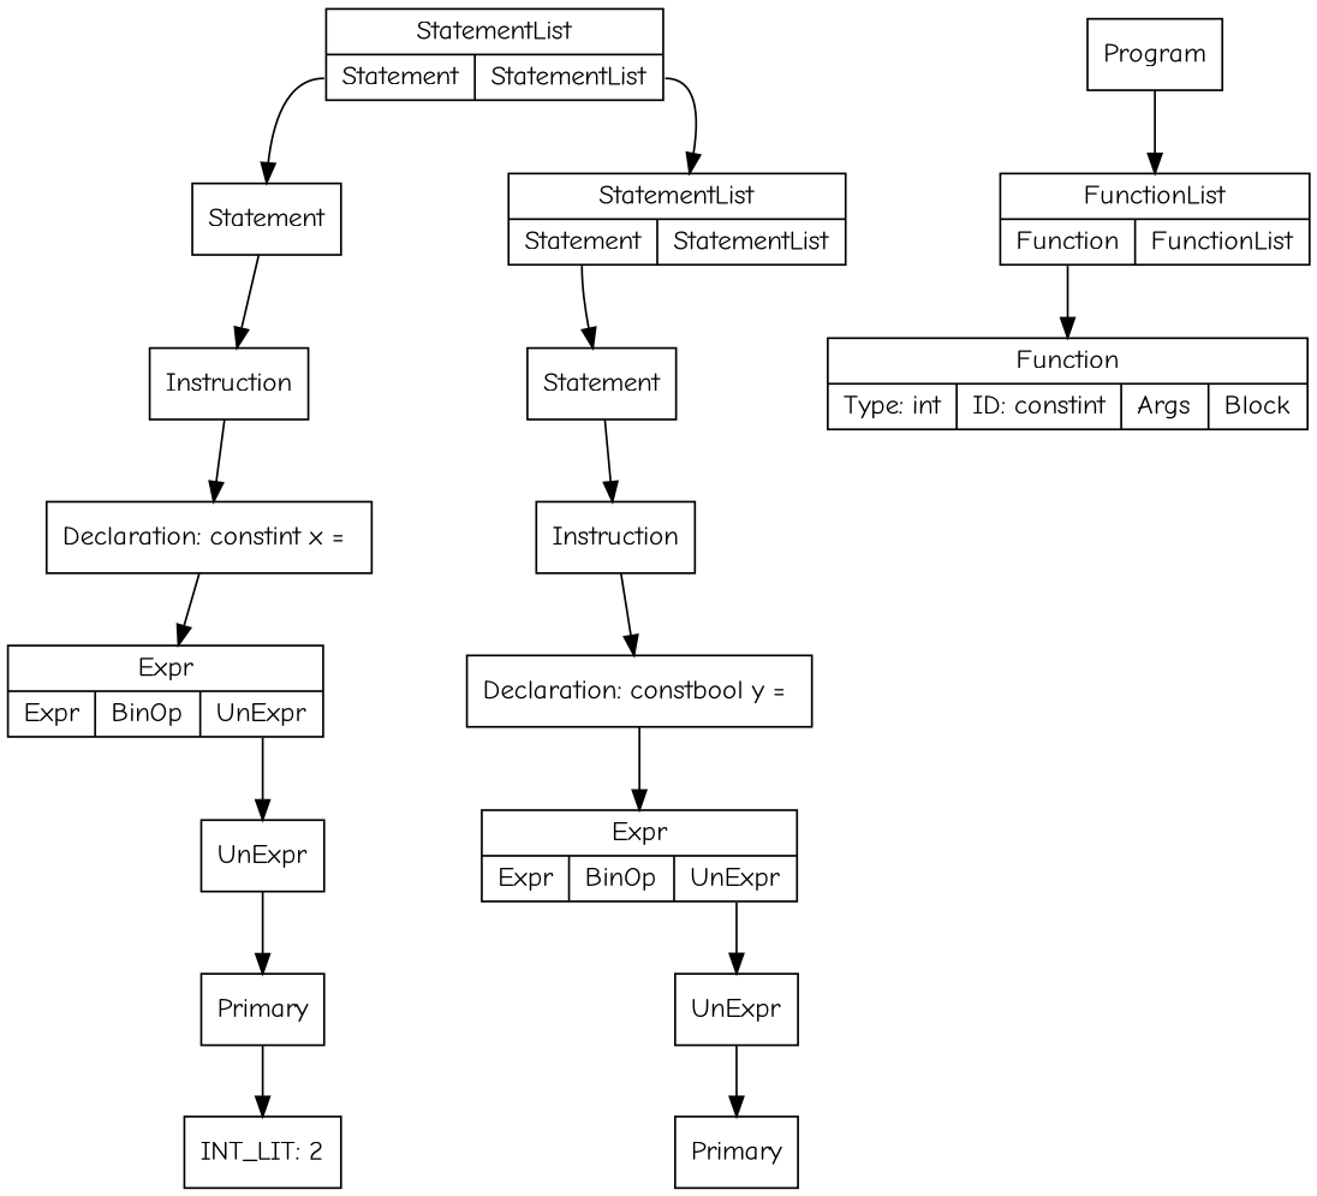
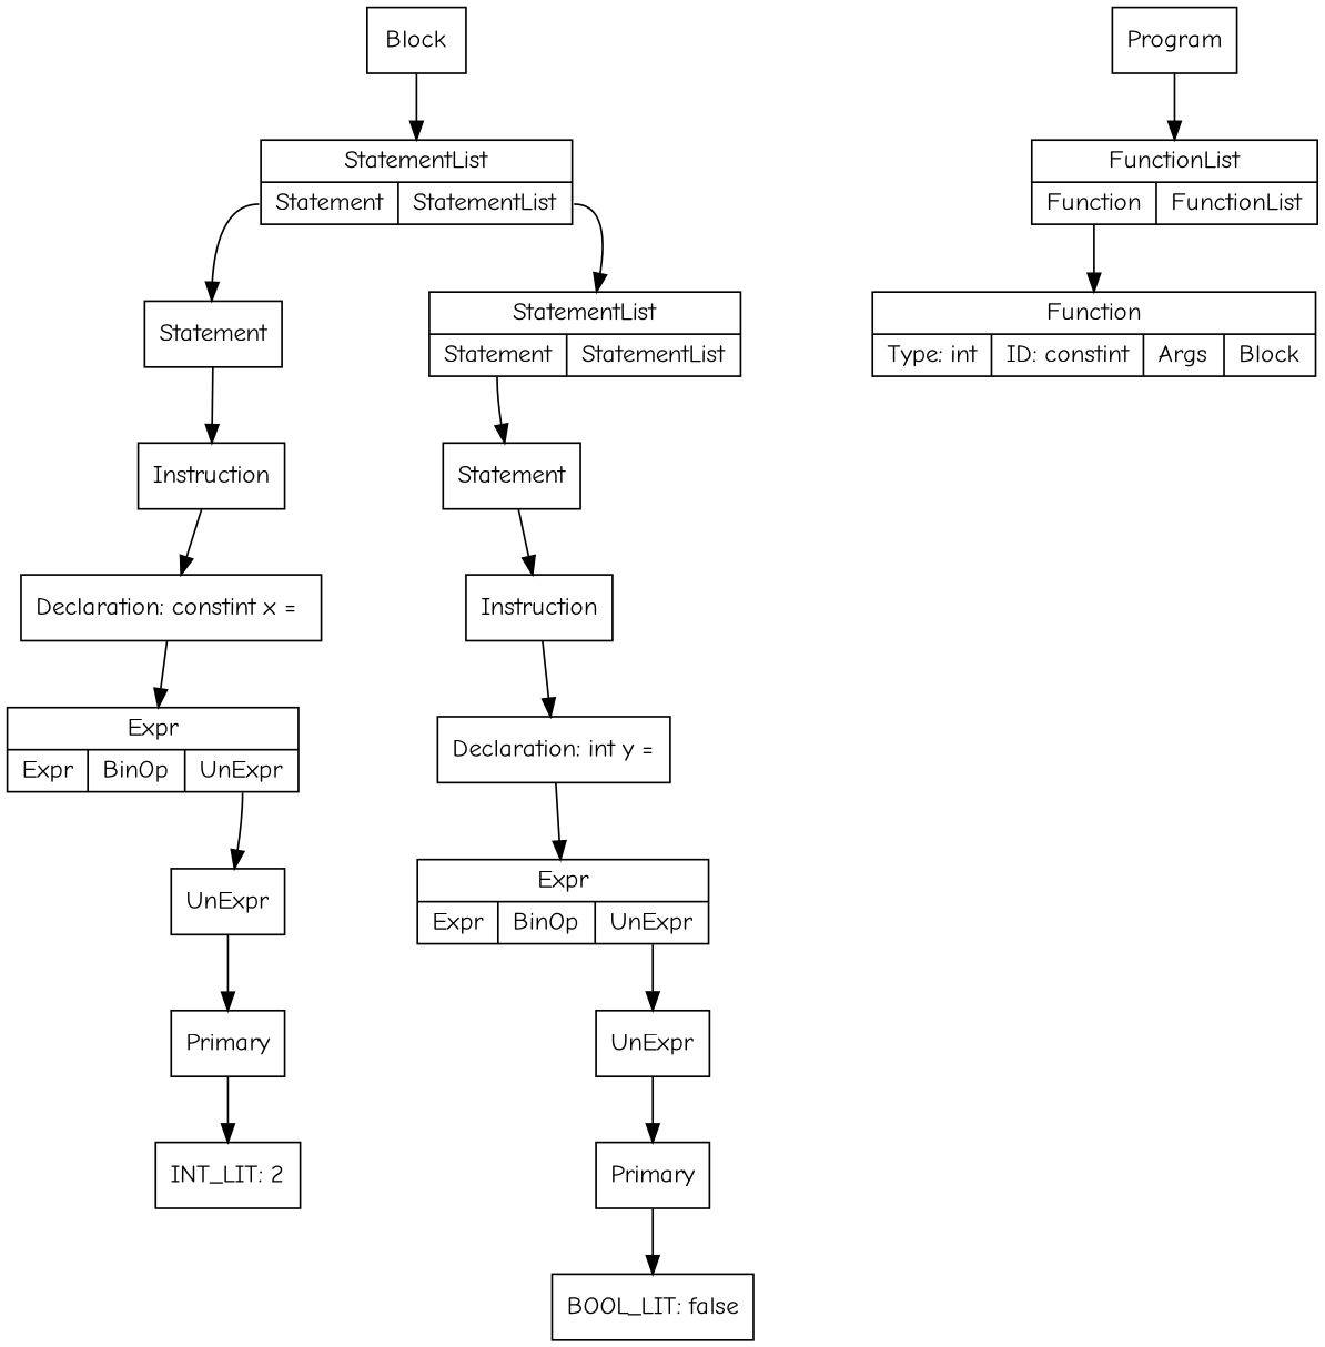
  digraph {
    fontname="Comic Neue"
    nodesep=1
    node [fontname="Comic Neue" shape=box]
    edge [fontname="Comic Neue"]
    n1 [label=Primary]
    n2 [label="INT_LIT: 2"]
    n3 [label=UnExpr]
    n4 [label="{Expr | {<e>Expr | <bo>BinOp | <ue>UnExpr}}" shape=record]
    n5 [label="Declaration: constint x = "]
    n6 [label=Instruction]
    n7 [label=Statement]
    n8 [label=Primary]
+   n9 [label="BOOL_LIT: false"]
    n10 [label=UnExpr]
    n11 [label="{Expr | {<e>Expr | <bo>BinOp | <ue>UnExpr}}" shape=record]
-   n12 [label="Declaration: constbool y = "]
+   n12 [label="Declaration: int y ="]
    n13 [label=Instruction]
    n14 [label=Statement]
    n15 [label="{StatementList | {<s>Statement | <sl>StatementList}}" shape=record]
    n16 [label="{StatementList | {<s>Statement | <sl>StatementList}}" shape=record]
+   n17 [label=Block]
    n18 [label="{Function | {Type: int | ID: constint | <a>Args | <b>Block}}" shape=record]
    n19 [label="{FunctionList | {<f> Function | <fl> FunctionList}}" shape=record]
    n20 [label=Program]
    n1 -> n2
    n3 -> n1
    n4 -> n3 [tailport=ue]
    n5 -> n4
    n6 -> n5
    n7 -> n6
+   n8 -> n9
    n10 -> n8
    n11 -> n10 [tailport=ue]
    n12 -> n11
    n13 -> n12
    n14 -> n13
    n15 -> n14 [tailport=s]
    n16 -> n7 [tailport=s]
    n16 -> n15 [tailport=sl]
+   n17 -> n16
    n19 -> n18 [tailport=f]
    n20 -> n19
  }
